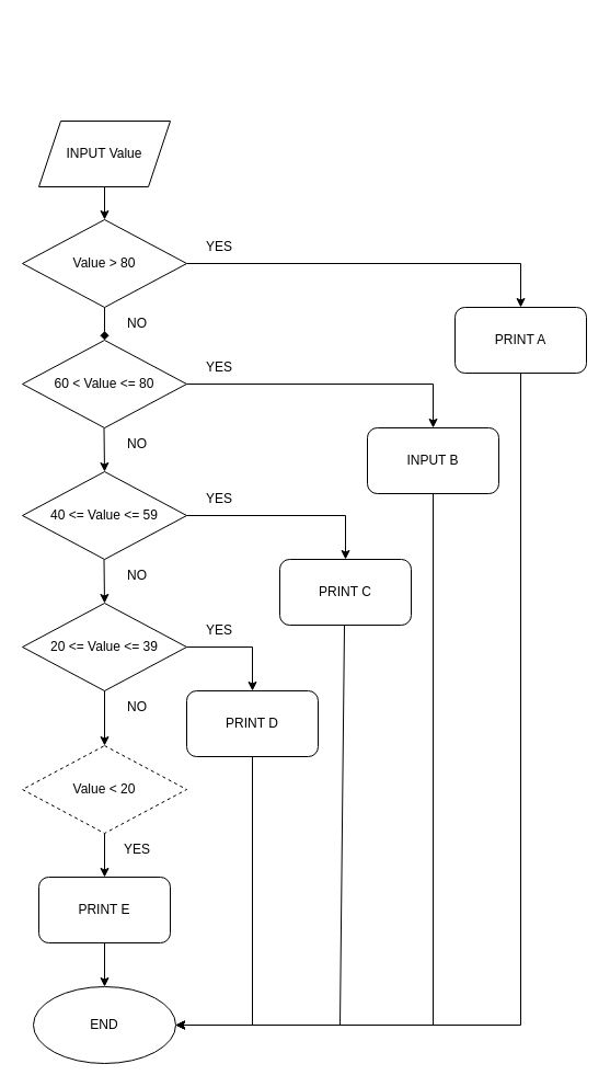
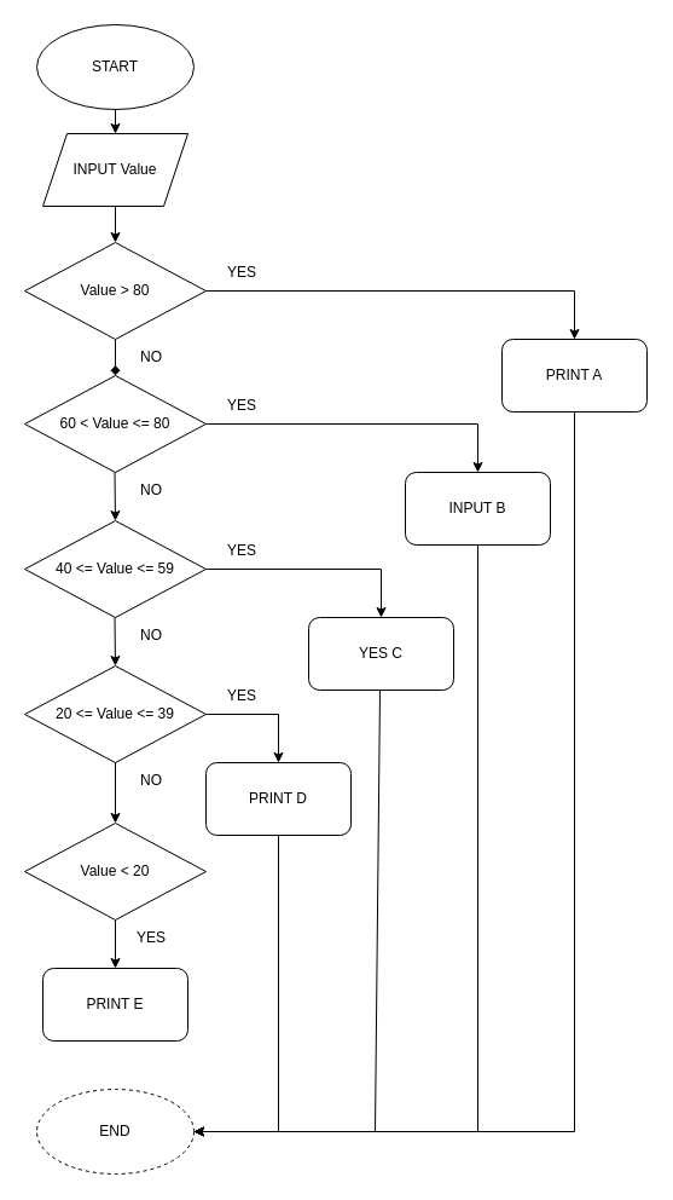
  <mxCell id="0" />
  <mxCell id="1" parent="0" />
+ <mxCell id="2" value="START" style="ellipse;whiteSpace=wrap;html=1;" parent="1" vertex="1"><mxGeometry x="30" y="20" width="130" height="70" as="geometry" /></mxCell>
+ <mxCell id="3" value="" style="endArrow=classic;html=1;rounded=0;entryX=0.5;entryY=0;entryDx=0;entryDy=0;exitX=0.5;exitY=1;exitDx=0;exitDy=0;" parent="1" source="2" target="4" edge="1"><mxGeometry width="50" height="50" relative="1" as="geometry"><mxPoint x="155" y="290" as="sourcePoint" /><mxPoint x="95" y="120" as="targetPoint" /></mxGeometry></mxCell>
  <mxCell id="4" value="INPUT Value" style="shape=parallelogram;perimeter=parallelogramPerimeter;whiteSpace=wrap;html=1;fixedSize=1;" parent="1" vertex="1"><mxGeometry x="35" y="110" width="120" height="60" as="geometry" /></mxCell>
  <mxCell id="5" value="" style="endArrow=classic;html=1;rounded=0;exitX=0.5;exitY=1;exitDx=0;exitDy=0;entryX=0.5;entryY=0;entryDx=0;entryDy=0;" parent="1" source="4" target="15" edge="1"><mxGeometry width="50" height="50" relative="1" as="geometry"><mxPoint x="155" y="300" as="sourcePoint" /><mxPoint x="215" y="170" as="targetPoint" /></mxGeometry></mxCell>
  <mxCell id="6" value="60 &amp;lt; Value &amp;lt;= 80" style="rhombus;whiteSpace=wrap;html=1;" parent="1" vertex="1"><mxGeometry x="20" y="310" width="150" height="80" as="geometry" /></mxCell>
  <mxCell id="7" value="40 &amp;lt;= Value &amp;lt;= 59" style="rhombus;whiteSpace=wrap;html=1;" parent="1" vertex="1"><mxGeometry x="20" y="430" width="150" height="80" as="geometry" /></mxCell>
  <mxCell id="8" value="20 &amp;lt;= Value &amp;lt;= 39" style="rhombus;whiteSpace=wrap;html=1;" parent="1" vertex="1"><mxGeometry x="20" y="550" width="150" height="80" as="geometry" /></mxCell>
- <mxCell id="9" value="Value &amp;lt; 20" style="rhombus;whiteSpace=wrap;html=1;dashed=1;" parent="1" vertex="1"><mxGeometry x="20" y="680" width="150" height="80" as="geometry" /></mxCell>
+ <mxCell id="9" value="Value &amp;lt; 20" style="rhombus;whiteSpace=wrap;html=1;" parent="1" vertex="1"><mxGeometry x="20" y="680" width="150" height="80" as="geometry" /></mxCell>
  <mxCell id="10" value="PRINT E" style="rounded=1;whiteSpace=wrap;html=1;" parent="1" vertex="1"><mxGeometry x="35" y="800" width="120" height="60" as="geometry" /></mxCell>
  <mxCell id="11" value="" style="endArrow=classic;html=1;rounded=0;exitX=0.5;exitY=1;exitDx=0;exitDy=0;entryX=0.5;entryY=0;entryDx=0;entryDy=0;" parent="1" source="9" target="10" edge="1"><mxGeometry width="50" height="50" relative="1" as="geometry"><mxPoint x="155" y="610" as="sourcePoint" /><mxPoint x="205" y="560" as="targetPoint" /></mxGeometry></mxCell>
  <mxCell id="12" value="" style="endArrow=classic;html=1;rounded=0;exitX=0.5;exitY=1;exitDx=0;exitDy=0;entryX=0.5;entryY=0;entryDx=0;entryDy=0;" parent="1" source="8" target="9" edge="1"><mxGeometry width="50" height="50" relative="1" as="geometry"><mxPoint x="155" y="710" as="sourcePoint" /><mxPoint x="205" y="660" as="targetPoint" /></mxGeometry></mxCell>
  <mxCell id="13" value="" style="endArrow=classic;html=1;rounded=0;exitX=0.5;exitY=1;exitDx=0;exitDy=0;" parent="1" edge="1"><mxGeometry width="50" height="50" relative="1" as="geometry"><mxPoint x="94.5" y="510" as="sourcePoint" /><mxPoint x="95" y="550" as="targetPoint" /></mxGeometry></mxCell>
  <mxCell id="14" value="" style="endArrow=classic;html=1;rounded=0;exitX=0.5;exitY=1;exitDx=0;exitDy=0;" parent="1" edge="1"><mxGeometry width="50" height="50" relative="1" as="geometry"><mxPoint x="94.5" y="390" as="sourcePoint" /><mxPoint x="95" y="430" as="targetPoint" /></mxGeometry></mxCell>
  <mxCell id="15" value="Value &amp;gt; 80" style="rhombus;whiteSpace=wrap;html=1;" parent="1" vertex="1"><mxGeometry x="20" y="200" width="150" height="80" as="geometry" /></mxCell>
  <mxCell id="16" value="" style="endArrow=diamond;html=1;rounded=0;exitX=0.5;exitY=1;exitDx=0;exitDy=0;" parent="1" source="15" target="6" edge="1"><mxGeometry width="50" height="50" relative="1" as="geometry"><mxPoint x="155" y="500" as="sourcePoint" /><mxPoint x="205" y="450" as="targetPoint" /></mxGeometry></mxCell>
  <mxCell id="17" value="PRINT D" style="rounded=1;whiteSpace=wrap;html=1;" parent="1" vertex="1"><mxGeometry x="170" y="630" width="120" height="60" as="geometry" /></mxCell>
  <mxCell id="18" value="" style="endArrow=classic;html=1;rounded=0;exitX=1;exitY=0.5;exitDx=0;exitDy=0;entryX=0.5;entryY=0;entryDx=0;entryDy=0;" parent="1" source="8" target="17" edge="1"><mxGeometry width="50" height="50" relative="1" as="geometry"><mxPoint x="155" y="700" as="sourcePoint" /><mxPoint x="205" y="650" as="targetPoint" /><Array as="points"><mxPoint x="230" y="590" /></Array></mxGeometry></mxCell>
- <mxCell id="19" value="PRINT C" style="rounded=1;whiteSpace=wrap;html=1;" parent="1" vertex="1"><mxGeometry x="255" y="510" width="120" height="60" as="geometry" /></mxCell>
+ <mxCell id="19" value="YES C" style="rounded=1;whiteSpace=wrap;html=1;" parent="1" vertex="1"><mxGeometry x="255" y="510" width="120" height="60" as="geometry" /></mxCell>
  <mxCell id="20" value="" style="endArrow=classic;html=1;rounded=0;exitX=1;exitY=0.5;exitDx=0;exitDy=0;entryX=0.5;entryY=0;entryDx=0;entryDy=0;" parent="1" target="19" edge="1"><mxGeometry width="50" height="50" relative="1" as="geometry"><mxPoint x="170" y="470" as="sourcePoint" /><mxPoint x="230" y="510" as="targetPoint" /><Array as="points"><mxPoint x="315" y="470" /></Array></mxGeometry></mxCell>
  <mxCell id="21" value="INPUT B" style="rounded=1;whiteSpace=wrap;html=1;" parent="1" vertex="1"><mxGeometry x="335" y="390" width="120" height="60" as="geometry" /></mxCell>
  <mxCell id="22" value="" style="endArrow=classic;html=1;rounded=0;exitX=1;exitY=0.5;exitDx=0;exitDy=0;entryX=0.5;entryY=0;entryDx=0;entryDy=0;" parent="1" target="21" edge="1"><mxGeometry width="50" height="50" relative="1" as="geometry"><mxPoint x="170" y="350" as="sourcePoint" /><mxPoint x="315" y="390" as="targetPoint" /><Array as="points"><mxPoint x="395" y="350" /></Array></mxGeometry></mxCell>
  <mxCell id="23" value="PRINT A" style="rounded=1;whiteSpace=wrap;html=1;" parent="1" vertex="1"><mxGeometry x="415" y="280" width="120" height="60" as="geometry" /></mxCell>
  <mxCell id="24" value="" style="endArrow=classic;html=1;rounded=0;exitX=1;exitY=0.5;exitDx=0;exitDy=0;entryX=0.5;entryY=0;entryDx=0;entryDy=0;" parent="1" target="23" edge="1"><mxGeometry width="50" height="50" relative="1" as="geometry"><mxPoint x="170" y="240" as="sourcePoint" /><mxPoint x="395" y="280" as="targetPoint" /><Array as="points"><mxPoint x="475" y="240" /></Array></mxGeometry></mxCell>
- <mxCell id="25" value="" style="endArrow=classic;html=1;rounded=0;exitX=0.5;exitY=1;exitDx=0;exitDy=0;entryX=0.5;entryY=0;entryDx=0;entryDy=0;" parent="1" source="10" target="26" edge="1"><mxGeometry width="50" height="50" relative="1" as="geometry"><mxPoint x="285" y="790" as="sourcePoint" /><mxPoint x="335" y="740" as="targetPoint" /></mxGeometry></mxCell>
- <mxCell id="26" value="END" style="ellipse;whiteSpace=wrap;html=1;" parent="1" vertex="1"><mxGeometry x="30" y="900" width="130" height="70" as="geometry" /></mxCell>
+ <mxCell id="26" value="END" style="ellipse;whiteSpace=wrap;html=1;dashed=1;" parent="1" vertex="1"><mxGeometry x="30" y="900" width="130" height="70" as="geometry" /></mxCell>
  <mxCell id="27" value="" style="endArrow=classic;html=1;rounded=0;exitX=0.5;exitY=1;exitDx=0;exitDy=0;entryX=1;entryY=0.5;entryDx=0;entryDy=0;" parent="1" source="17" target="26" edge="1"><mxGeometry width="50" height="50" relative="1" as="geometry"><mxPoint x="290" y="760" as="sourcePoint" /><mxPoint x="340" y="710" as="targetPoint" /><Array as="points"><mxPoint x="230" y="935" /></Array></mxGeometry></mxCell>
  <mxCell id="28" value="" style="endArrow=classic;html=1;rounded=0;exitX=0.5;exitY=1;exitDx=0;exitDy=0;entryX=1;entryY=0.5;entryDx=0;entryDy=0;" parent="1" target="26" edge="1"><mxGeometry width="50" height="50" relative="1" as="geometry"><mxPoint x="314" y="570" as="sourcePoint" /><mxPoint x="244" y="815" as="targetPoint" /><Array as="points"><mxPoint x="310" y="935" /></Array></mxGeometry></mxCell>
  <mxCell id="29" value="" style="endArrow=classic;html=1;rounded=0;exitX=0.5;exitY=1;exitDx=0;exitDy=0;entryX=1;entryY=0.5;entryDx=0;entryDy=0;" parent="1" source="21" target="26" edge="1"><mxGeometry width="50" height="50" relative="1" as="geometry"><mxPoint x="398" y="477.5" as="sourcePoint" /><mxPoint x="244" y="842.5" as="targetPoint" /><Array as="points"><mxPoint x="395" y="935" /></Array></mxGeometry></mxCell>
  <mxCell id="30" value="" style="endArrow=classic;html=1;rounded=0;exitX=0.5;exitY=1;exitDx=0;exitDy=0;entryX=1;entryY=0.5;entryDx=0;entryDy=0;" parent="1" target="26" edge="1"><mxGeometry width="50" height="50" relative="1" as="geometry"><mxPoint x="475" y="340" as="sourcePoint" /><mxPoint x="240" y="825" as="targetPoint" /><Array as="points"><mxPoint x="475" y="935" /></Array></mxGeometry></mxCell>
  <mxCell id="31" value="YES" style="text;html=1;strokeColor=none;fillColor=none;align=center;verticalAlign=middle;whiteSpace=wrap;rounded=0;" parent="1" vertex="1"><mxGeometry x="170" y="210" width="60" height="30" as="geometry" /></mxCell>
  <mxCell id="32" value="YES" style="text;html=1;strokeColor=none;fillColor=none;align=center;verticalAlign=middle;whiteSpace=wrap;rounded=0;" parent="1" vertex="1"><mxGeometry x="170" y="320" width="60" height="30" as="geometry" /></mxCell>
  <mxCell id="33" value="YES" style="text;html=1;strokeColor=none;fillColor=none;align=center;verticalAlign=middle;whiteSpace=wrap;rounded=0;" parent="1" vertex="1"><mxGeometry x="170" y="440" width="60" height="30" as="geometry" /></mxCell>
  <mxCell id="34" value="YES" style="text;html=1;strokeColor=none;fillColor=none;align=center;verticalAlign=middle;whiteSpace=wrap;rounded=0;" parent="1" vertex="1"><mxGeometry x="170" y="560" width="60" height="30" as="geometry" /></mxCell>
  <mxCell id="35" value="YES" style="text;html=1;strokeColor=none;fillColor=none;align=center;verticalAlign=middle;whiteSpace=wrap;rounded=0;" parent="1" vertex="1"><mxGeometry x="95" y="760" width="60" height="30" as="geometry" /></mxCell>
  <mxCell id="36" value="NO" style="text;html=1;strokeColor=none;fillColor=none;align=center;verticalAlign=middle;whiteSpace=wrap;rounded=0;" parent="1" vertex="1"><mxGeometry x="95" y="630" width="60" height="30" as="geometry" /></mxCell>
  <mxCell id="37" value="NO" style="text;html=1;strokeColor=none;fillColor=none;align=center;verticalAlign=middle;whiteSpace=wrap;rounded=0;" parent="1" vertex="1"><mxGeometry x="95" y="510" width="60" height="30" as="geometry" /></mxCell>
  <mxCell id="38" value="NO" style="text;html=1;strokeColor=none;fillColor=none;align=center;verticalAlign=middle;whiteSpace=wrap;rounded=0;" parent="1" vertex="1"><mxGeometry x="95" y="390" width="60" height="30" as="geometry" /></mxCell>
  <mxCell id="39" value="NO" style="text;html=1;strokeColor=none;fillColor=none;align=center;verticalAlign=middle;whiteSpace=wrap;rounded=0;" parent="1" vertex="1"><mxGeometry x="95" y="280" width="60" height="30" as="geometry" /></mxCell>
